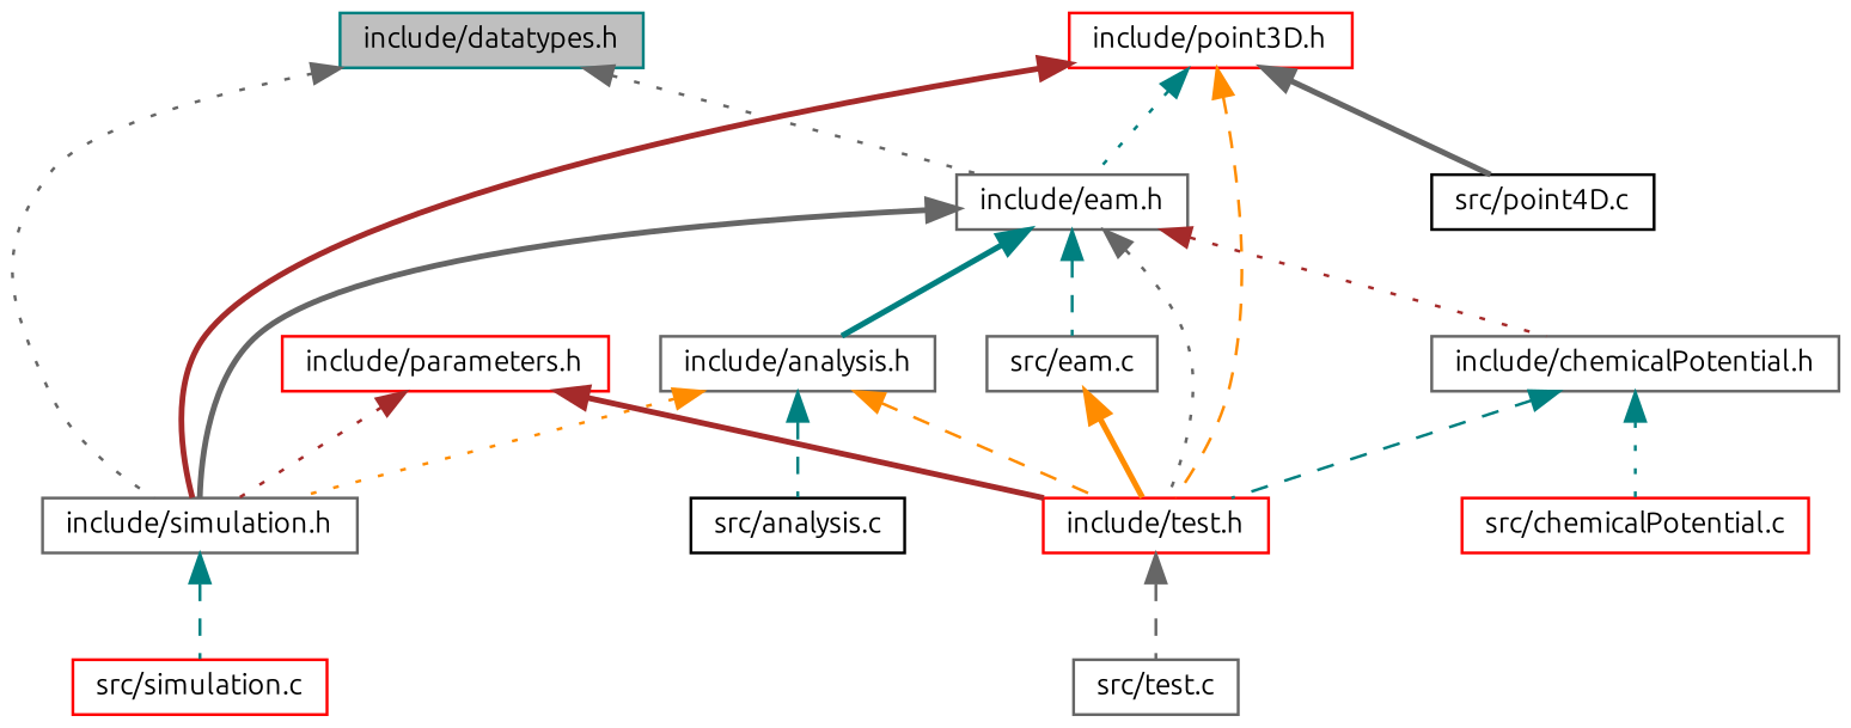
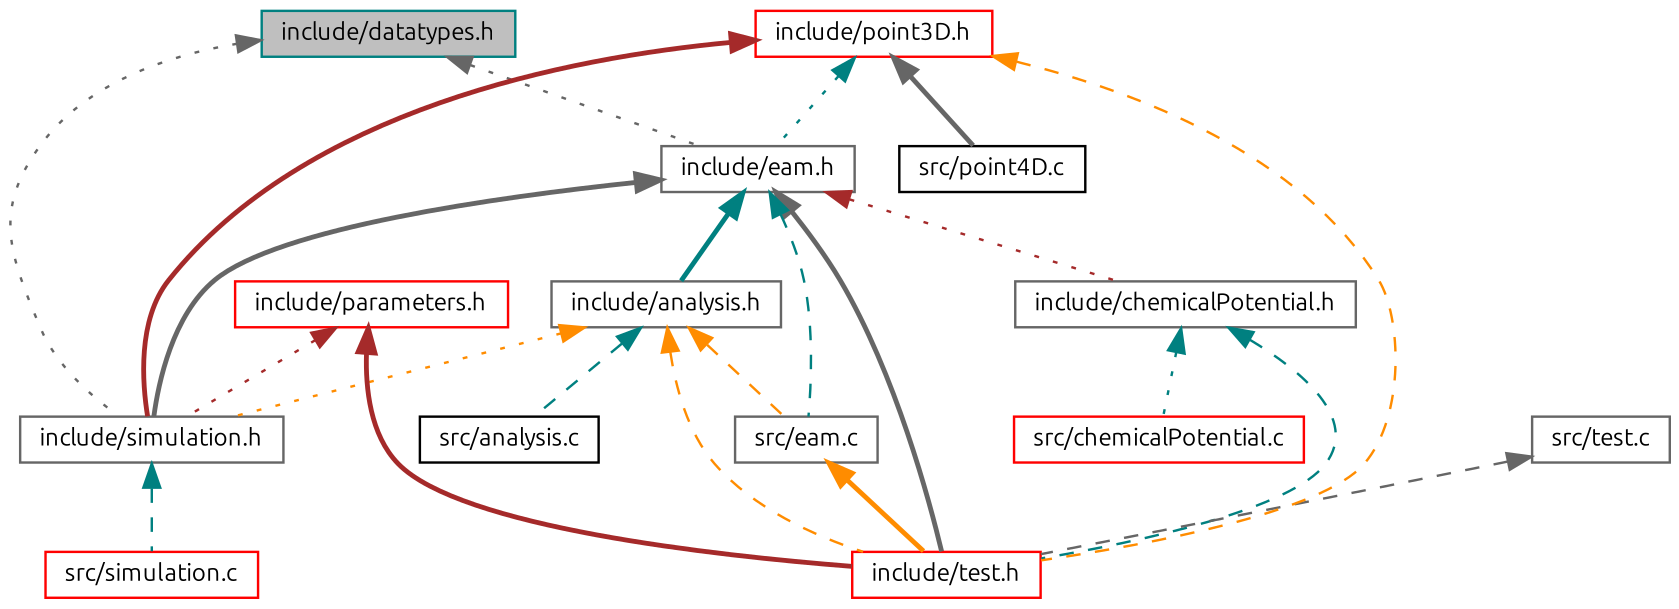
  digraph {
    fontname=Ubuntu
    node [color=gray40 fillcolor=white fontname=Ubuntu fontsize=10 shape=record style=filled]
    edge [color=teal dir=back fontname=Ubuntu fontsize=10 labelfontname=Helvetica labelfontsize=10 style=dotted]
    n1 [color=teal fillcolor=grey75 fontcolor=black height=0.2 label="include/datatypes.h" width=0.4]
    n2 [height=0.2 label="include/eam.h" width=0.4]
    n3 [height=0.2 label="include/simulation.h" width=0.4]
    n4 [color=red height=0.2 label="include/test.h" width=0.4]
    n5 [height=0.2 label="src/eam.c" width=0.4]
    n6 [height=0.2 label="include/analysis.h" width=0.4]
    n7 [height=0.2 label="include/chemicalPotential.h" width=0.4]
    n8 [color=red height=0.2 label="src/simulation.c" width=0.4]
    n9 [height=0.2 label="src/test.c" width=0.4]
    n10 [color=red height=0.2 label="include/point3D.h" width=0.4]
    n11 [color=black height=0.2 label="src/point4D.c" width=0.4]
    n12 [color=red height=0.2 label="include/parameters.h" width=0.4]
    n13 [color=black height=0.2 label="src/analysis.c" width=0.4]
    n14 [color=red height=0.2 label="src/chemicalPotential.c" width=0.4]
    n1 -> n2 [color=gray40]
    n1 -> n3 [color=gray40]
    n2 -> n3 [color=gray40 style=bold]
-   n2 -> n4 [color=gray40]
+   n2 -> n4 [color=gray40 style=bold]
    n2 -> n5 [style=dashed]
    n2 -> n6 [style=bold]
    n2 -> n7 [color=brown]
    n3 -> n8 [style=dashed]
-   n4 -> n9 [color=gray40 style=dashed]
+   n9 -> n4 [color=gray40 style=dashed]
    n5 -> n4 [color=darkorange style=bold]
    n6 -> n3 [color=darkorange]
    n6 -> n4 [color=darkorange style=dashed]
+   n6 -> n5 [color=darkorange style=dashed]
    n6 -> n13 [style=dashed]
    n7 -> n4 [style=dashed]
    n7 -> n14
    n10 -> n2
    n10 -> n3 [color=brown style=bold]
    n10 -> n4 [color=darkorange style=dashed]
    n10 -> n11 [color=gray40 style=bold]
    n12 -> n3 [color=brown]
    n12 -> n4 [color=brown style=bold]
  }
